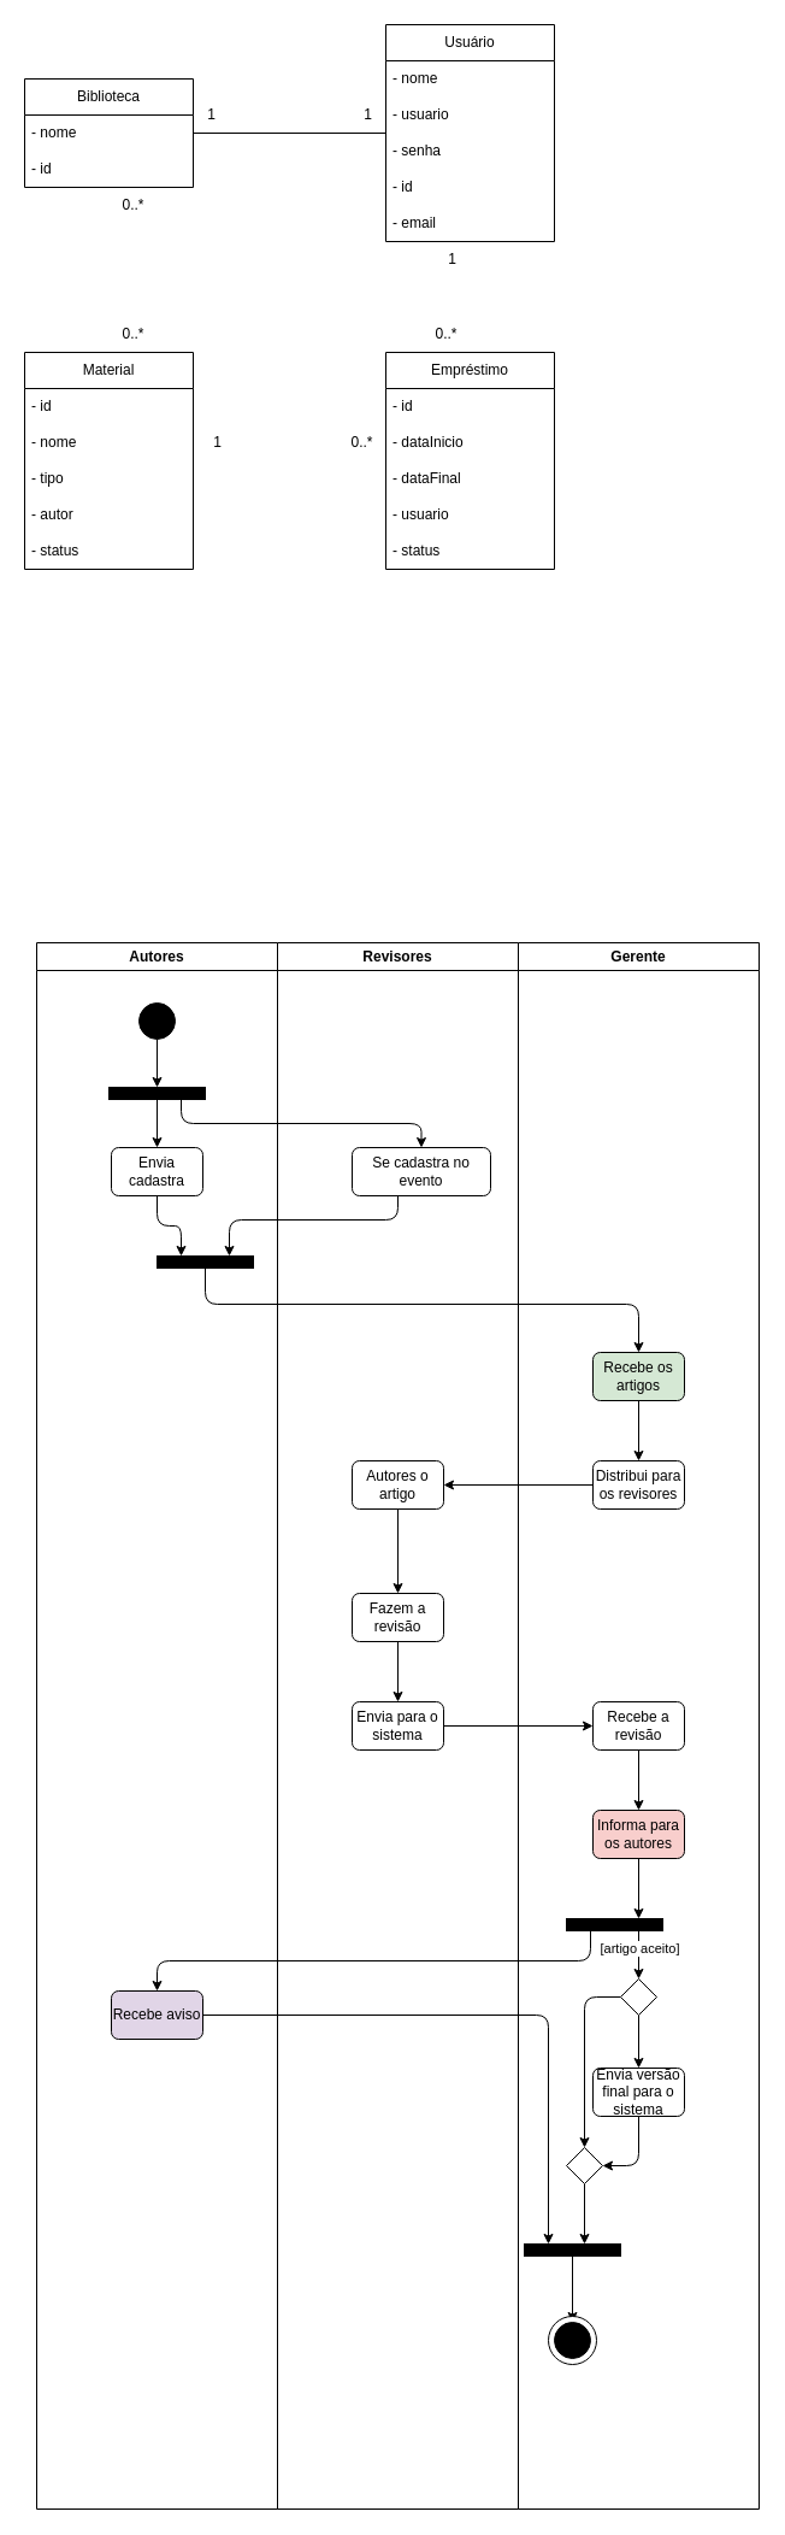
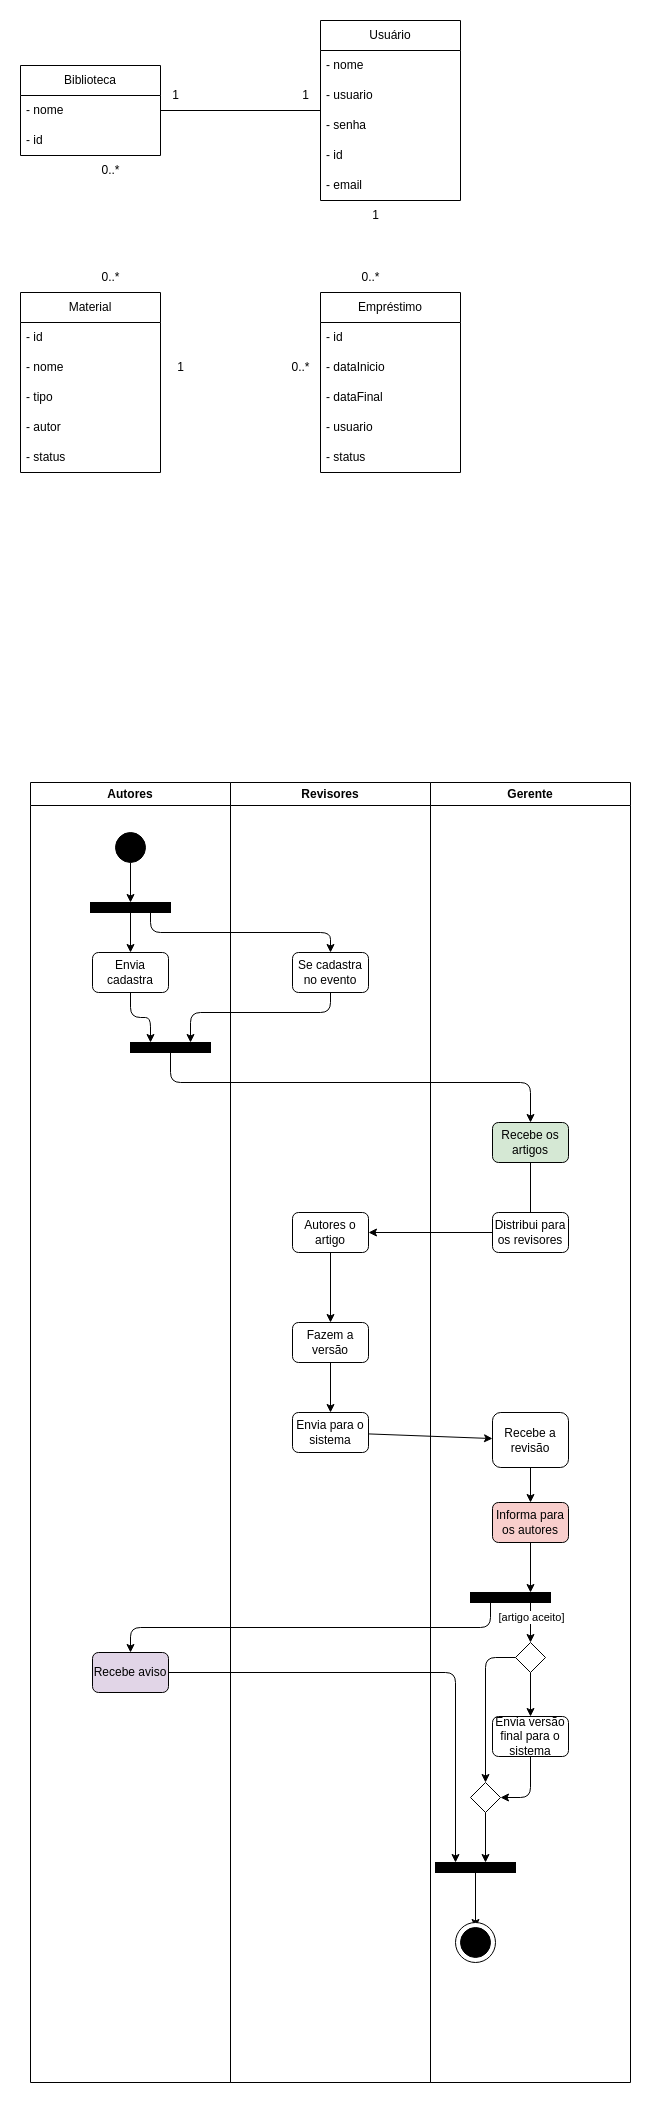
  <mxCell id="0" />
  <mxCell id="1" parent="0" />
  <mxCell id="2" value="Material" style="swimlane;fontStyle=0;childLayout=stackLayout;horizontal=1;startSize=30;horizontalStack=0;resizeParent=1;resizeParentMax=0;resizeLast=0;collapsible=1;marginBottom=0;whiteSpace=wrap;html=1;" vertex="1" parent="1"><mxGeometry x="20" y="292" width="140" height="180" as="geometry" /></mxCell>
  <mxCell id="3" value="- id" style="text;strokeColor=none;fillColor=none;align=left;verticalAlign=middle;spacingLeft=4;spacingRight=4;overflow=hidden;points=[[0,0.5],[1,0.5]];portConstraint=eastwest;rotatable=0;whiteSpace=wrap;html=1;" vertex="1" parent="2"><mxGeometry y="30" width="140" height="30" as="geometry" /></mxCell>
  <mxCell id="4" value="- nome" style="text;strokeColor=none;fillColor=none;align=left;verticalAlign=middle;spacingLeft=4;spacingRight=4;overflow=hidden;points=[[0,0.5],[1,0.5]];portConstraint=eastwest;rotatable=0;whiteSpace=wrap;html=1;" vertex="1" parent="2"><mxGeometry y="60" width="140" height="30" as="geometry" /></mxCell>
  <mxCell id="5" value="- tipo" style="text;strokeColor=none;fillColor=none;align=left;verticalAlign=middle;spacingLeft=4;spacingRight=4;overflow=hidden;points=[[0,0.5],[1,0.5]];portConstraint=eastwest;rotatable=0;whiteSpace=wrap;html=1;" vertex="1" parent="2"><mxGeometry y="90" width="140" height="30" as="geometry" /></mxCell>
  <mxCell id="6" value="- autor" style="text;strokeColor=none;fillColor=none;align=left;verticalAlign=middle;spacingLeft=4;spacingRight=4;overflow=hidden;points=[[0,0.5],[1,0.5]];portConstraint=eastwest;rotatable=0;whiteSpace=wrap;html=1;" vertex="1" parent="2"><mxGeometry y="120" width="140" height="30" as="geometry" /></mxCell>
  <mxCell id="7" value="- status" style="text;strokeColor=none;fillColor=none;align=left;verticalAlign=middle;spacingLeft=4;spacingRight=4;overflow=hidden;points=[[0,0.5],[1,0.5]];portConstraint=eastwest;rotatable=0;whiteSpace=wrap;html=1;" vertex="1" parent="2"><mxGeometry y="150" width="140" height="30" as="geometry" /></mxCell>
  <mxCell id="8" value="Usuário" style="swimlane;fontStyle=0;childLayout=stackLayout;horizontal=1;startSize=30;horizontalStack=0;resizeParent=1;resizeParentMax=0;resizeLast=0;collapsible=1;marginBottom=0;whiteSpace=wrap;html=1;" vertex="1" parent="1"><mxGeometry x="320" y="20" width="140" height="180" as="geometry" /></mxCell>
  <mxCell id="9" value="- nome" style="text;strokeColor=none;fillColor=none;align=left;verticalAlign=middle;spacingLeft=4;spacingRight=4;overflow=hidden;points=[[0,0.5],[1,0.5]];portConstraint=eastwest;rotatable=0;whiteSpace=wrap;html=1;" vertex="1" parent="8"><mxGeometry y="30" width="140" height="30" as="geometry" /></mxCell>
  <mxCell id="10" value="- usuario" style="text;strokeColor=none;fillColor=none;align=left;verticalAlign=middle;spacingLeft=4;spacingRight=4;overflow=hidden;points=[[0,0.5],[1,0.5]];portConstraint=eastwest;rotatable=0;whiteSpace=wrap;html=1;" vertex="1" parent="8"><mxGeometry y="60" width="140" height="30" as="geometry" /></mxCell>
  <mxCell id="11" value="- senha" style="text;strokeColor=none;fillColor=none;align=left;verticalAlign=middle;spacingLeft=4;spacingRight=4;overflow=hidden;points=[[0,0.5],[1,0.5]];portConstraint=eastwest;rotatable=0;whiteSpace=wrap;html=1;" vertex="1" parent="8"><mxGeometry y="90" width="140" height="30" as="geometry" /></mxCell>
  <mxCell id="12" value="- id" style="text;strokeColor=none;fillColor=none;align=left;verticalAlign=middle;spacingLeft=4;spacingRight=4;overflow=hidden;points=[[0,0.5],[1,0.5]];portConstraint=eastwest;rotatable=0;whiteSpace=wrap;html=1;" vertex="1" parent="8"><mxGeometry y="120" width="140" height="30" as="geometry" /></mxCell>
  <mxCell id="13" value="- email" style="text;strokeColor=none;fillColor=none;align=left;verticalAlign=middle;spacingLeft=4;spacingRight=4;overflow=hidden;points=[[0,0.5],[1,0.5]];portConstraint=eastwest;rotatable=0;whiteSpace=wrap;html=1;" vertex="1" parent="8"><mxGeometry y="150" width="140" height="30" as="geometry" /></mxCell>
  <mxCell id="14" style="edgeStyle=none;html=1;endArrow=none;endFill=0;" edge="1" parent="1" source="21" target="8"><mxGeometry relative="1" as="geometry"><mxPoint x="200" y="112" as="sourcePoint" /></mxGeometry></mxCell>
  <mxCell id="15" value="Empréstimo" style="swimlane;fontStyle=0;childLayout=stackLayout;horizontal=1;startSize=30;horizontalStack=0;resizeParent=1;resizeParentMax=0;resizeLast=0;collapsible=1;marginBottom=0;whiteSpace=wrap;html=1;" vertex="1" parent="1"><mxGeometry x="320" y="292" width="140" height="180" as="geometry" /></mxCell>
  <mxCell id="16" value="- id" style="text;strokeColor=none;fillColor=none;align=left;verticalAlign=middle;spacingLeft=4;spacingRight=4;overflow=hidden;points=[[0,0.5],[1,0.5]];portConstraint=eastwest;rotatable=0;whiteSpace=wrap;html=1;" vertex="1" parent="15"><mxGeometry y="30" width="140" height="30" as="geometry" /></mxCell>
  <mxCell id="17" value="- dataInicio" style="text;strokeColor=none;fillColor=none;align=left;verticalAlign=middle;spacingLeft=4;spacingRight=4;overflow=hidden;points=[[0,0.5],[1,0.5]];portConstraint=eastwest;rotatable=0;whiteSpace=wrap;html=1;" vertex="1" parent="15"><mxGeometry y="60" width="140" height="30" as="geometry" /></mxCell>
  <mxCell id="18" value="- dataFinal" style="text;strokeColor=none;fillColor=none;align=left;verticalAlign=middle;spacingLeft=4;spacingRight=4;overflow=hidden;points=[[0,0.5],[1,0.5]];portConstraint=eastwest;rotatable=0;whiteSpace=wrap;html=1;" vertex="1" parent="15"><mxGeometry y="90" width="140" height="30" as="geometry" /></mxCell>
  <mxCell id="19" value="- usuario" style="text;strokeColor=none;fillColor=none;align=left;verticalAlign=middle;spacingLeft=4;spacingRight=4;overflow=hidden;points=[[0,0.5],[1,0.5]];portConstraint=eastwest;rotatable=0;whiteSpace=wrap;html=1;" vertex="1" parent="15"><mxGeometry y="120" width="140" height="30" as="geometry" /></mxCell>
  <mxCell id="20" value="- status" style="text;strokeColor=none;fillColor=none;align=left;verticalAlign=middle;spacingLeft=4;spacingRight=4;overflow=hidden;points=[[0,0.5],[1,0.5]];portConstraint=eastwest;rotatable=0;whiteSpace=wrap;html=1;" vertex="1" parent="15"><mxGeometry y="150" width="140" height="30" as="geometry" /></mxCell>
  <mxCell id="21" value="Biblioteca" style="swimlane;fontStyle=0;childLayout=stackLayout;horizontal=1;startSize=30;horizontalStack=0;resizeParent=1;resizeParentMax=0;resizeLast=0;collapsible=1;marginBottom=0;whiteSpace=wrap;html=1;" vertex="1" parent="1"><mxGeometry x="20" y="65" width="140" height="90" as="geometry" /></mxCell>
  <mxCell id="22" value="- nome" style="text;strokeColor=none;fillColor=none;align=left;verticalAlign=middle;spacingLeft=4;spacingRight=4;overflow=hidden;points=[[0,0.5],[1,0.5]];portConstraint=eastwest;rotatable=0;whiteSpace=wrap;html=1;" vertex="1" parent="21"><mxGeometry y="30" width="140" height="30" as="geometry" /></mxCell>
  <mxCell id="23" value="- id" style="text;strokeColor=none;fillColor=none;align=left;verticalAlign=middle;spacingLeft=4;spacingRight=4;overflow=hidden;points=[[0,0.5],[1,0.5]];portConstraint=eastwest;rotatable=0;whiteSpace=wrap;html=1;" vertex="1" parent="21"><mxGeometry y="60" width="140" height="30" as="geometry" /></mxCell>
  <mxCell id="24" value="1" style="text;html=1;align=center;verticalAlign=middle;resizable=0;points=[];autosize=1;strokeColor=none;fillColor=none;" vertex="1" parent="1"><mxGeometry x="160" y="80" width="30" height="30" as="geometry" /></mxCell>
  <mxCell id="25" value="1" style="text;html=1;align=center;verticalAlign=middle;resizable=0;points=[];autosize=1;strokeColor=none;fillColor=none;" vertex="1" parent="1"><mxGeometry x="290" y="80" width="30" height="30" as="geometry" /></mxCell>
  <mxCell id="26" value="0..*" style="text;html=1;align=center;verticalAlign=middle;resizable=0;points=[];autosize=1;strokeColor=none;fillColor=none;" vertex="1" parent="1"><mxGeometry x="90" y="262" width="40" height="30" as="geometry" /></mxCell>
  <mxCell id="27" value="0..*" style="text;html=1;align=center;verticalAlign=middle;resizable=0;points=[];autosize=1;strokeColor=none;fillColor=none;" vertex="1" parent="1"><mxGeometry x="90" y="155" width="40" height="30" as="geometry" /></mxCell>
  <mxCell id="28" value="0..*" style="text;html=1;align=center;verticalAlign=middle;resizable=0;points=[];autosize=1;strokeColor=none;fillColor=none;" vertex="1" parent="1"><mxGeometry x="350" y="262" width="40" height="30" as="geometry" /></mxCell>
  <mxCell id="29" value="1" style="text;html=1;align=center;verticalAlign=middle;resizable=0;points=[];autosize=1;strokeColor=none;fillColor=none;" vertex="1" parent="1"><mxGeometry x="360" y="200" width="30" height="30" as="geometry" /></mxCell>
  <mxCell id="30" value="1" style="text;html=1;align=center;verticalAlign=middle;resizable=0;points=[];autosize=1;strokeColor=none;fillColor=none;" vertex="1" parent="1"><mxGeometry x="165" y="352" width="30" height="30" as="geometry" /></mxCell>
  <mxCell id="31" value="0..*" style="text;html=1;align=center;verticalAlign=middle;resizable=0;points=[];autosize=1;strokeColor=none;fillColor=none;" vertex="1" parent="1"><mxGeometry x="280" y="352" width="40" height="30" as="geometry" /></mxCell>
  <mxCell id="32" value="Autores" style="swimlane;whiteSpace=wrap;html=1;" vertex="1" parent="1"><mxGeometry x="30" y="782" width="200" height="1300" as="geometry" /></mxCell>
  <mxCell id="33" value="" style="ellipse;whiteSpace=wrap;html=1;aspect=fixed;strokeColor=default;fillColor=#000000;" vertex="1" parent="32"><mxGeometry x="85" y="50" width="30" height="30" as="geometry" /></mxCell>
  <mxCell id="34" value="" style="rounded=0;whiteSpace=wrap;html=1;fillColor=#000000;" vertex="1" parent="32"><mxGeometry x="60" y="120" width="80" height="10" as="geometry" /></mxCell>
  <mxCell id="35" style="edgeStyle=none;html=1;entryX=0.5;entryY=0;entryDx=0;entryDy=0;" edge="1" parent="32" source="33" target="34"><mxGeometry relative="1" as="geometry" /></mxCell>
  <mxCell id="36" style="edgeStyle=orthogonalEdgeStyle;html=1;entryX=0.25;entryY=0;entryDx=0;entryDy=0;" edge="1" parent="32" source="37" target="40"><mxGeometry relative="1" as="geometry" /></mxCell>
  <mxCell id="37" value="Envia cadastra" style="rounded=1;whiteSpace=wrap;html=1;" vertex="1" parent="32"><mxGeometry x="62" y="170" width="76" height="40" as="geometry" /></mxCell>
  <mxCell id="38" style="edgeStyle=none;html=1;" edge="1" parent="32" source="34" target="37"><mxGeometry relative="1" as="geometry" /></mxCell>
  <mxCell id="39" value="" style="rounded=0;whiteSpace=wrap;html=1;fillColor=#000000;" vertex="1" parent="32"><mxGeometry x="70" y="140" width="80" as="geometry" /></mxCell>
  <mxCell id="40" value="" style="rounded=0;whiteSpace=wrap;html=1;fillColor=#000000;" vertex="1" parent="32"><mxGeometry x="100" y="260" width="80" height="10" as="geometry" /></mxCell>
  <mxCell id="41" value="Recebe aviso" style="rounded=1;whiteSpace=wrap;html=1;fillColor=#e1d5e7;" vertex="1" parent="32"><mxGeometry x="62" y="870" width="76" height="40" as="geometry" /></mxCell>
  <mxCell id="42" value="Revisores" style="swimlane;whiteSpace=wrap;html=1;" vertex="1" parent="1"><mxGeometry x="230" y="782" width="200" height="1300" as="geometry" /></mxCell>
- <mxCell id="43" value="Se cadastra no evento" style="rounded=1;whiteSpace=wrap;html=1;" vertex="1" parent="42"><mxGeometry x="62" y="170" width="115" height="40" as="geometry" /></mxCell>
+ <mxCell id="43" value="Se cadastra no evento" style="rounded=1;whiteSpace=wrap;html=1;" vertex="1" parent="42"><mxGeometry x="62" y="170" width="76" height="40" as="geometry" /></mxCell>
  <mxCell id="44" value="" style="edgeStyle=none;html=1;" edge="1" parent="42" source="45" target="47"><mxGeometry relative="1" as="geometry" /></mxCell>
  <mxCell id="45" value="Autores o artigo" style="rounded=1;whiteSpace=wrap;html=1;" vertex="1" parent="42"><mxGeometry x="62" y="430" width="76" height="40" as="geometry" /></mxCell>
  <mxCell id="46" value="" style="edgeStyle=none;html=1;" edge="1" parent="42" source="47" target="48"><mxGeometry relative="1" as="geometry" /></mxCell>
- <mxCell id="47" value="Fazem a revisão" style="rounded=1;whiteSpace=wrap;html=1;" vertex="1" parent="42"><mxGeometry x="62" y="540" width="76" height="40" as="geometry" /></mxCell>
+ <mxCell id="47" value="Fazem a versão" style="rounded=1;whiteSpace=wrap;html=1;" vertex="1" parent="42"><mxGeometry x="62" y="540" width="76" height="40" as="geometry" /></mxCell>
  <mxCell id="48" value="Envia para o sistema" style="rounded=1;whiteSpace=wrap;html=1;" vertex="1" parent="42"><mxGeometry x="62" y="630" width="76" height="40" as="geometry" /></mxCell>
  <mxCell id="49" value="Gerente" style="swimlane;whiteSpace=wrap;html=1;" vertex="1" parent="1"><mxGeometry x="430" y="782" width="200" height="1300" as="geometry" /></mxCell>
- <mxCell id="50" value="" style="edgeStyle=none;html=1;" edge="1" parent="49" source="51" target="52"><mxGeometry relative="1" as="geometry" /></mxCell>
+ <mxCell id="50" value="" style="edgeStyle=none;html=1;endArrow=none;" edge="1" parent="49" source="51" target="52"><mxGeometry relative="1" as="geometry" /></mxCell>
  <mxCell id="51" value="Recebe os artigos" style="rounded=1;whiteSpace=wrap;html=1;fillColor=#d5e8d4;" vertex="1" parent="49"><mxGeometry x="62" y="340" width="76" height="40" as="geometry" /></mxCell>
  <mxCell id="52" value="Distribui para os revisores" style="rounded=1;whiteSpace=wrap;html=1;" vertex="1" parent="49"><mxGeometry x="62" y="430" width="76" height="40" as="geometry" /></mxCell>
  <mxCell id="53" style="edgeStyle=none;html=1;" edge="1" parent="49" source="54" target="56"><mxGeometry relative="1" as="geometry" /></mxCell>
- <mxCell id="54" value="Recebe a revisão" style="rounded=1;whiteSpace=wrap;html=1;" vertex="1" parent="49"><mxGeometry x="62" y="630" width="76" height="40" as="geometry" /></mxCell>
+ <mxCell id="54" value="Recebe a revisão" style="rounded=1;whiteSpace=wrap;html=1;" vertex="1" parent="49"><mxGeometry x="62" y="630" width="76" height="55" as="geometry" /></mxCell>
  <mxCell id="55" value="" style="edgeStyle=none;html=1;entryX=0.75;entryY=0;entryDx=0;entryDy=0;" edge="1" parent="49" source="56" target="59"><mxGeometry relative="1" as="geometry" /></mxCell>
  <mxCell id="56" value="Informa para os autores" style="rounded=1;whiteSpace=wrap;html=1;fillColor=#f8cecc;" vertex="1" parent="49"><mxGeometry x="62" y="720" width="76" height="40" as="geometry" /></mxCell>
  <mxCell id="57" style="edgeStyle=none;html=1;exitX=0.75;exitY=1;exitDx=0;exitDy=0;entryX=0.5;entryY=0;entryDx=0;entryDy=0;" edge="1" parent="49" source="59" target="62"><mxGeometry relative="1" as="geometry" /></mxCell>
  <mxCell id="58" value="[artigo aceito]" style="edgeLabel;html=1;align=center;verticalAlign=middle;resizable=0;points=[];" vertex="1" connectable="0" parent="57"><mxGeometry x="-0.283" relative="1" as="geometry"><mxPoint as="offset" /></mxGeometry></mxCell>
  <mxCell id="59" value="" style="rounded=0;whiteSpace=wrap;html=1;fillColor=#000000;" vertex="1" parent="49"><mxGeometry x="40" y="810" width="80" height="10" as="geometry" /></mxCell>
  <mxCell id="60" value="" style="edgeStyle=none;html=1;" edge="1" parent="49" source="62" target="64"><mxGeometry relative="1" as="geometry" /></mxCell>
  <mxCell id="61" style="edgeStyle=orthogonalEdgeStyle;html=1;entryX=0.5;entryY=0;entryDx=0;entryDy=0;" edge="1" parent="49" source="62" target="68"><mxGeometry relative="1" as="geometry" /></mxCell>
  <mxCell id="62" value="" style="rhombus;whiteSpace=wrap;html=1;" vertex="1" parent="49"><mxGeometry x="85" y="860" width="30" height="30" as="geometry" /></mxCell>
  <mxCell id="63" style="edgeStyle=orthogonalEdgeStyle;html=1;entryX=1;entryY=0.5;entryDx=0;entryDy=0;" edge="1" parent="49" source="64" target="68"><mxGeometry relative="1" as="geometry" /></mxCell>
  <mxCell id="64" value="Envia versão final para o sistema" style="rounded=1;whiteSpace=wrap;html=1;" vertex="1" parent="49"><mxGeometry x="62" y="934" width="76" height="40" as="geometry" /></mxCell>
  <mxCell id="65" style="edgeStyle=none;html=1;" edge="1" parent="49" source="66" target="71"><mxGeometry relative="1" as="geometry" /></mxCell>
  <mxCell id="66" value="" style="rounded=0;whiteSpace=wrap;html=1;fillColor=#000000;" vertex="1" parent="49"><mxGeometry x="5" y="1080" width="80" height="10" as="geometry" /></mxCell>
  <mxCell id="67" value="" style="edgeStyle=none;html=1;" edge="1" parent="49" source="68"><mxGeometry relative="1" as="geometry"><mxPoint x="55" y="1080" as="targetPoint" /></mxGeometry></mxCell>
  <mxCell id="68" value="" style="rhombus;whiteSpace=wrap;html=1;" vertex="1" parent="49"><mxGeometry x="40" y="1000" width="30" height="30" as="geometry" /></mxCell>
  <mxCell id="69" value="" style="group" vertex="1" connectable="0" parent="49"><mxGeometry x="25" y="1140" width="40" height="40" as="geometry" /></mxCell>
  <mxCell id="70" value="" style="ellipse;whiteSpace=wrap;html=1;aspect=fixed;strokeColor=default;fillColor=#FFFFFF;" vertex="1" parent="69"><mxGeometry width="40" height="40" as="geometry" /></mxCell>
  <mxCell id="71" value="" style="ellipse;whiteSpace=wrap;html=1;aspect=fixed;strokeColor=default;fillColor=#000000;" vertex="1" parent="69"><mxGeometry x="5" y="5" width="30" height="30" as="geometry" /></mxCell>
  <mxCell id="72" style="edgeStyle=orthogonalEdgeStyle;html=1;exitX=0.75;exitY=1;exitDx=0;exitDy=0;entryX=0.5;entryY=0;entryDx=0;entryDy=0;" edge="1" parent="1" source="34" target="43"><mxGeometry relative="1" as="geometry" /></mxCell>
  <mxCell id="73" style="edgeStyle=orthogonalEdgeStyle;html=1;entryX=0.75;entryY=0;entryDx=0;entryDy=0;" edge="1" parent="1" source="43" target="40"><mxGeometry relative="1" as="geometry"><Array as="points"><mxPoint x="330" y="1012" /><mxPoint x="190" y="1012" /></Array></mxGeometry></mxCell>
  <mxCell id="74" style="edgeStyle=orthogonalEdgeStyle;html=1;entryX=0.5;entryY=0;entryDx=0;entryDy=0;" edge="1" parent="1" source="40" target="51"><mxGeometry relative="1" as="geometry"><Array as="points"><mxPoint x="170" y="1082" /><mxPoint x="530" y="1082" /></Array></mxGeometry></mxCell>
  <mxCell id="75" style="edgeStyle=none;html=1;entryX=1;entryY=0.5;entryDx=0;entryDy=0;" edge="1" parent="1" source="52" target="45"><mxGeometry relative="1" as="geometry"><mxPoint x="360" y="1232" as="targetPoint" /></mxGeometry></mxCell>
  <mxCell id="76" style="edgeStyle=none;html=1;" edge="1" parent="1" source="48" target="54"><mxGeometry relative="1" as="geometry" /></mxCell>
  <mxCell id="77" style="edgeStyle=orthogonalEdgeStyle;html=1;exitX=0.5;exitY=0;exitDx=0;exitDy=0;entryX=0.25;entryY=1;entryDx=0;entryDy=0;startArrow=classic;startFill=1;endArrow=none;endFill=0;" edge="1" parent="1" source="41" target="59"><mxGeometry relative="1" as="geometry" /></mxCell>
  <mxCell id="78" style="edgeStyle=orthogonalEdgeStyle;html=1;entryX=0.25;entryY=0;entryDx=0;entryDy=0;" edge="1" parent="1" source="41" target="66"><mxGeometry relative="1" as="geometry" /></mxCell>
